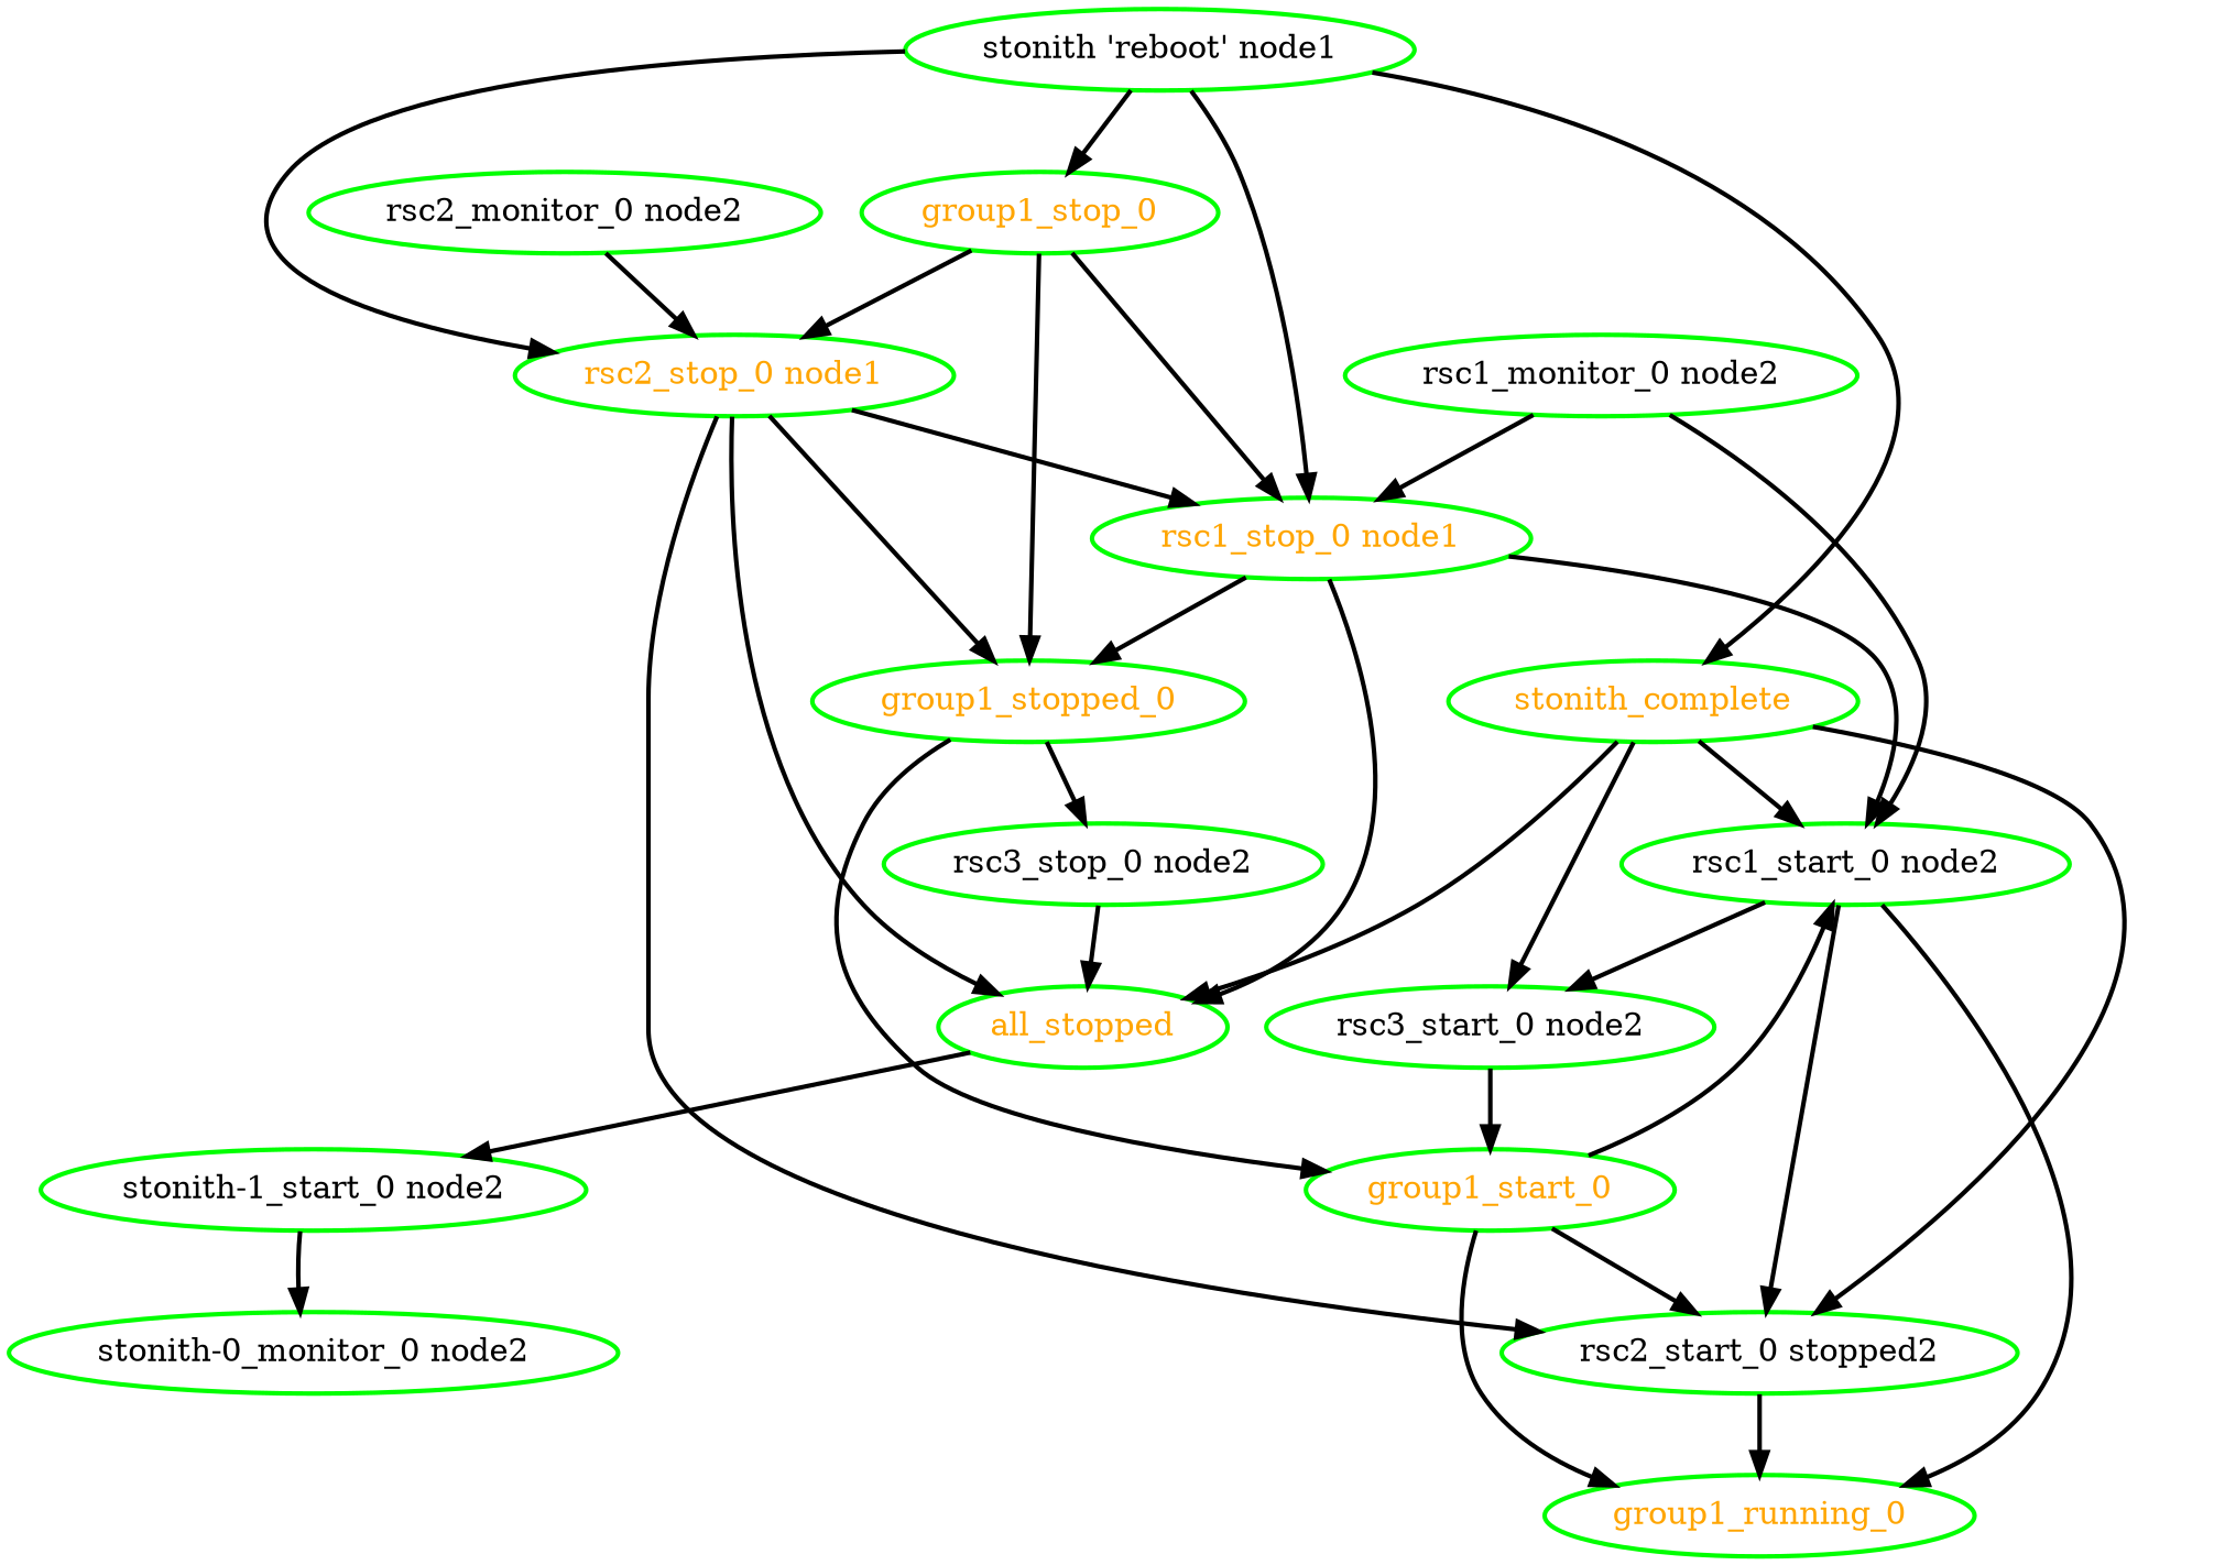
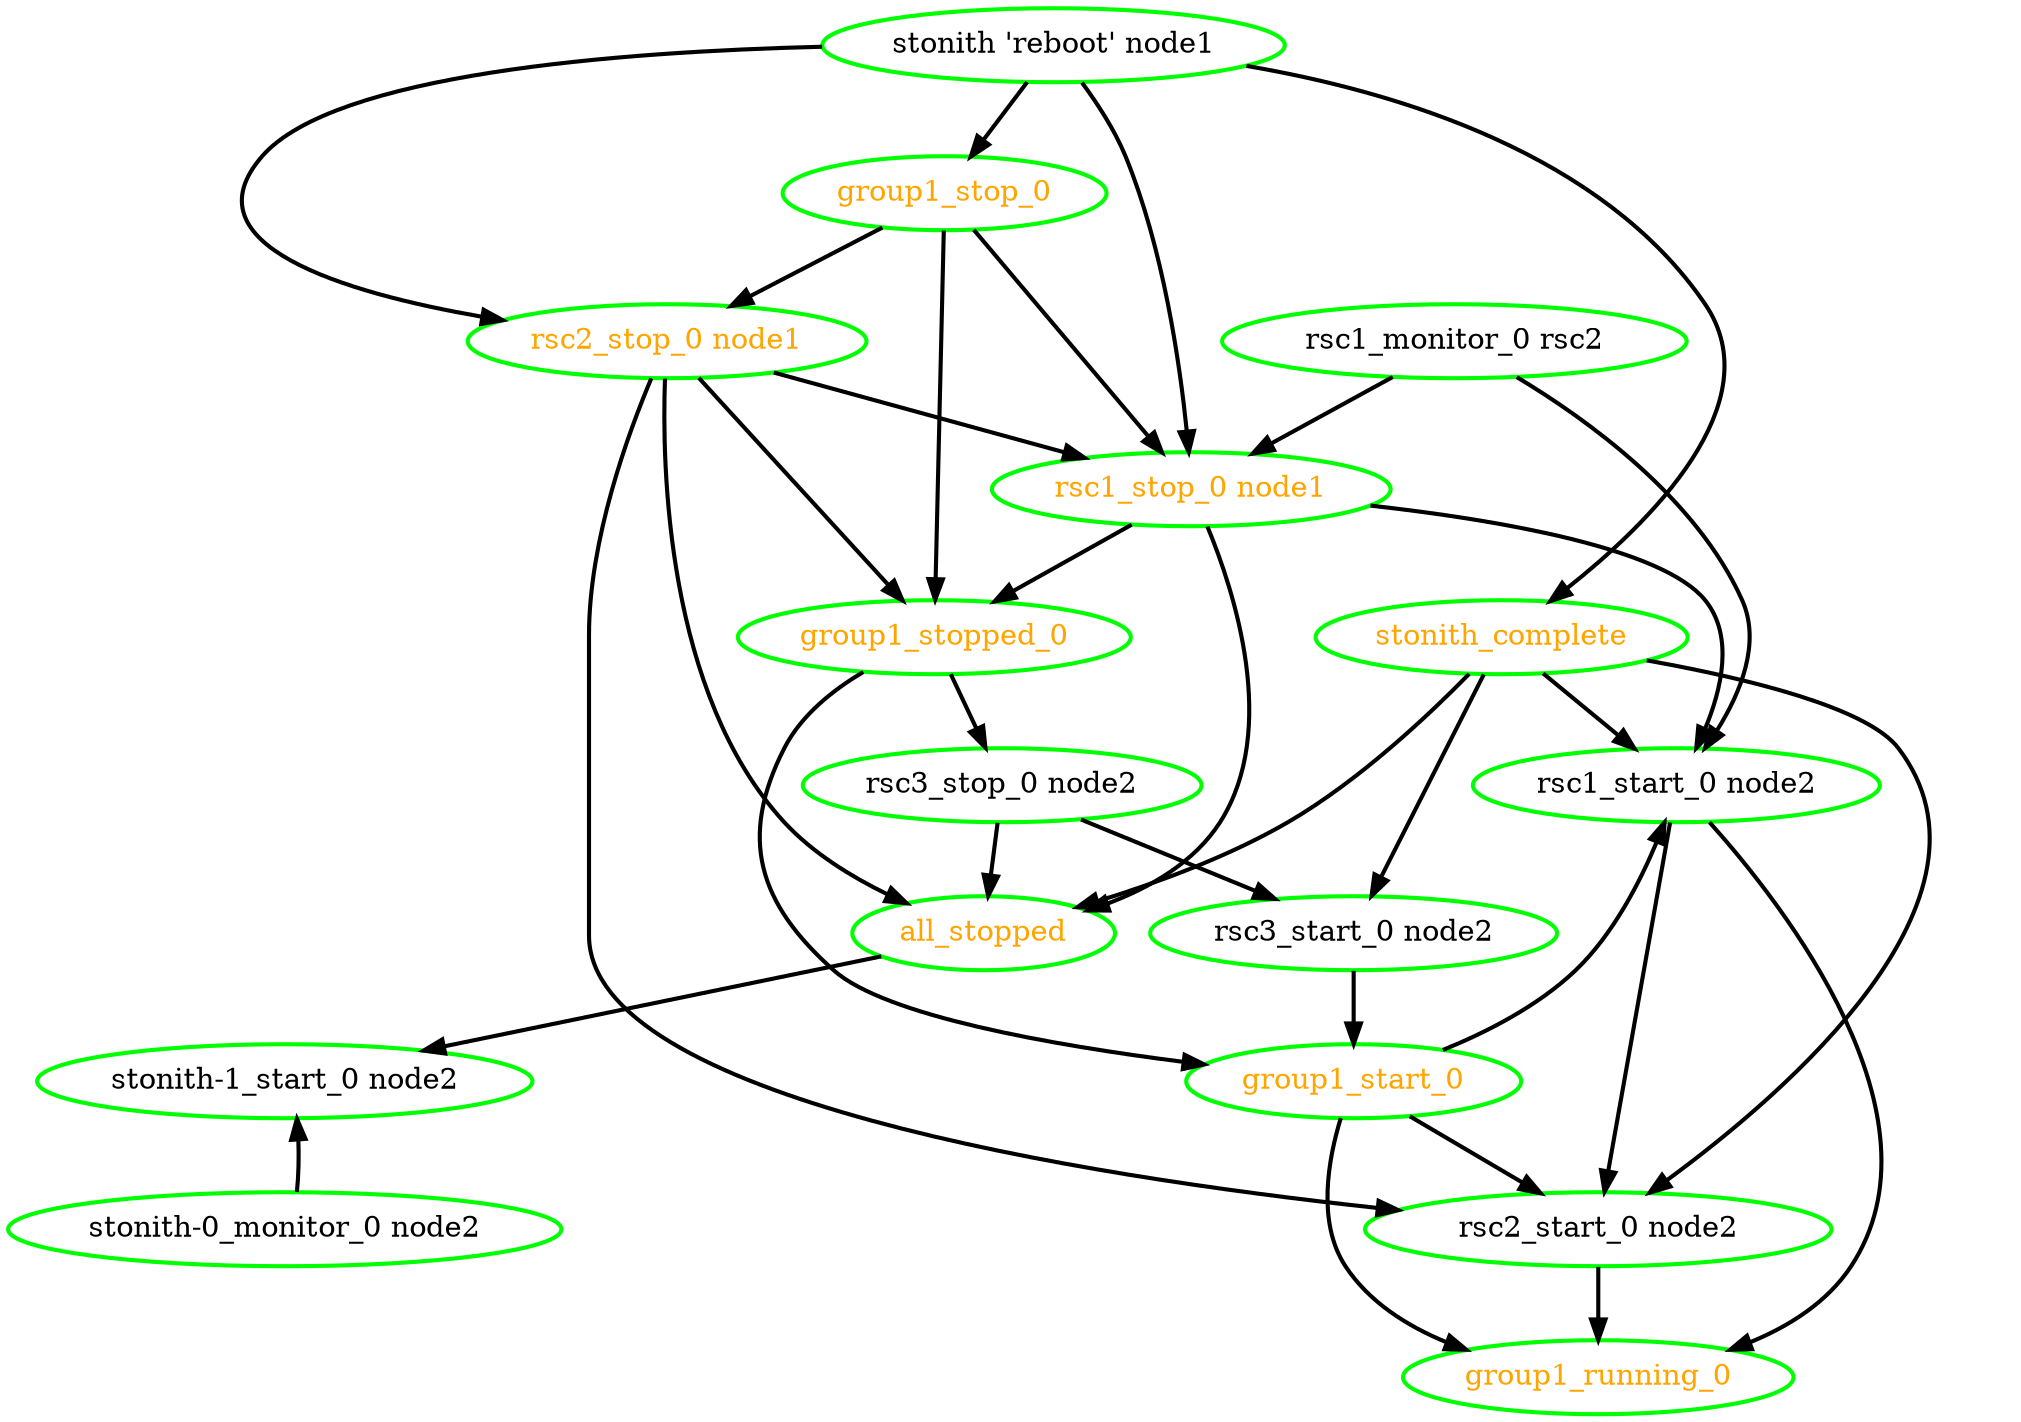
  digraph {
    node [color=green fontcolor=black style=bold]
    edge [style=bold]
    all_stopped [fontcolor=orange]
    "stonith-1_start_0 node2"
    group1_running_0 [fontcolor=orange]
    group1_start_0 [fontcolor=orange]
    "rsc1_start_0 node2"
-   "rsc2_start_0 node2" [label="rsc2_start_0 stopped2"]
+   "rsc2_start_0 node2"
    group1_stop_0 [fontcolor=orange]
    group1_stopped_0 [fontcolor=orange]
    "rsc1_stop_0 node1" [fontcolor=orange]
    "rsc2_stop_0 node1" [fontcolor=orange]
    "rsc3_stop_0 node2"
    "rsc3_start_0 node2"
-   "rsc1_monitor_0 node2"
-   "rsc2_monitor_0 node2"
+   "rsc1_monitor_0 node2" [label="rsc1_monitor_0 rsc2"]
    "stonith 'reboot' node1"
    stonith_complete [fontcolor=orange]
    n17 [label="stonith-0_monitor_0 node2"]
    all_stopped -> "stonith-1_start_0 node2"
    group1_start_0 -> group1_running_0
    group1_start_0 -> "rsc1_start_0 node2"
    group1_start_0 -> "rsc2_start_0 node2"
    "rsc1_start_0 node2" -> group1_running_0
    "rsc1_start_0 node2" -> "rsc2_start_0 node2"
    "rsc2_start_0 node2" -> group1_running_0
    group1_stop_0 -> group1_stopped_0
    group1_stop_0 -> "rsc1_stop_0 node1"
    group1_stop_0 -> "rsc2_stop_0 node1"
    group1_stopped_0 -> group1_start_0
    group1_stopped_0 -> "rsc3_stop_0 node2"
    "rsc1_stop_0 node1" -> all_stopped
    "rsc1_stop_0 node1" -> "rsc1_start_0 node2"
    "rsc1_stop_0 node1" -> group1_stopped_0
    "rsc2_stop_0 node1" -> all_stopped
    "rsc2_stop_0 node1" -> "rsc2_start_0 node2"
    "rsc2_stop_0 node1" -> group1_stopped_0
    "rsc2_stop_0 node1" -> "rsc1_stop_0 node1"
    "rsc3_stop_0 node2" -> all_stopped
-   "rsc1_start_0 node2" -> "rsc3_start_0 node2"
+   "rsc3_stop_0 node2" -> "rsc3_start_0 node2"
    "rsc3_start_0 node2" -> group1_start_0
    "rsc1_monitor_0 node2" -> "rsc1_start_0 node2"
    "rsc1_monitor_0 node2" -> "rsc1_stop_0 node1"
-   "rsc2_monitor_0 node2" -> "rsc2_stop_0 node1"
    "stonith 'reboot' node1" -> group1_stop_0
    "stonith 'reboot' node1" -> "rsc1_stop_0 node1"
    "stonith 'reboot' node1" -> "rsc2_stop_0 node1"
    "stonith 'reboot' node1" -> stonith_complete
    stonith_complete -> all_stopped
    stonith_complete -> "rsc1_start_0 node2"
    stonith_complete -> "rsc2_start_0 node2"
    stonith_complete -> "rsc3_start_0 node2"
-   "stonith-1_start_0 node2" -> n17
+   n17 -> "stonith-1_start_0 node2"
  }
